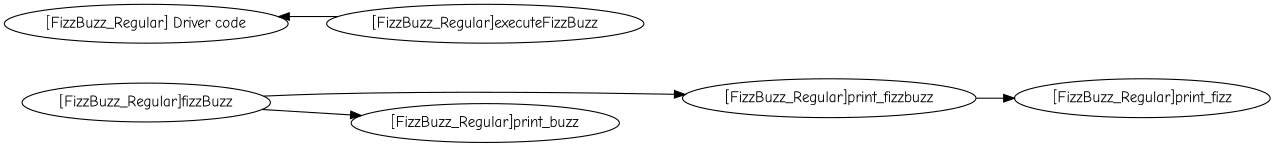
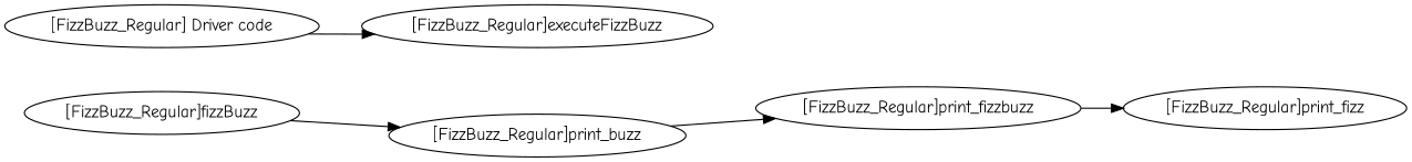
  strict digraph {
    fontname="Comic Neue"
    rankdir=LR
    node [fontname="Comic Neue"]
    edge [fontname="Comic Neue"]
    "[FizzBuzz_Regular]fizzBuzz"
    "[FizzBuzz_Regular]print_fizzbuzz"
    "[FizzBuzz_Regular]print_buzz"
    "[FizzBuzz_Regular]print_fizz"
    "[FizzBuzz_Regular] Driver code"
    "[FizzBuzz_Regular]executeFizzBuzz"
-   "[FizzBuzz_Regular]fizzBuzz" -> "[FizzBuzz_Regular]print_fizzbuzz"
+   "[FizzBuzz_Regular]print_buzz" -> "[FizzBuzz_Regular]print_fizzbuzz"
    "[FizzBuzz_Regular]fizzBuzz" -> "[FizzBuzz_Regular]print_buzz"
    "[FizzBuzz_Regular]print_fizzbuzz" -> "[FizzBuzz_Regular]print_fizz"
-   "[FizzBuzz_Regular]executeFizzBuzz" -> "[FizzBuzz_Regular] Driver code"
+   "[FizzBuzz_Regular] Driver code" -> "[FizzBuzz_Regular]executeFizzBuzz"
  }
